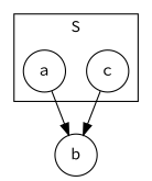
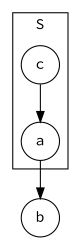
  digraph {
    fontname="Source Code Pro"
    node [fontname="Source Code Pro" shape=circle]
    edge [fontname="Source Code Pro"]
    c
    a
    b
    subgraph cluster_1 {
      color=black
      label=S
      c
      a
    }
-   c -> b
+   c -> a
    a -> b
  }
